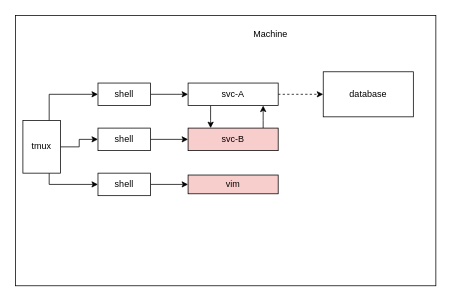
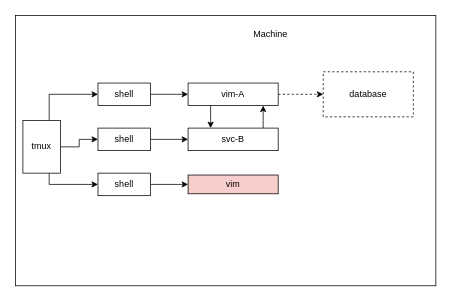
  <mxCell id="0" />
  <mxCell id="1" parent="0" />
  <mxCell id="2" value="" style="rounded=0;whiteSpace=wrap;html=1;" vertex="1" parent="1"><mxGeometry x="20" y="20" width="560" height="360" as="geometry" /></mxCell>
  <mxCell id="3" value="Machine" style="text;html=1;align=center;verticalAlign=middle;whiteSpace=wrap;rounded=0;" vertex="1" parent="1"><mxGeometry x="330" y="30" width="60" height="30" as="geometry" /></mxCell>
  <mxCell id="4" style="edgeStyle=orthogonalEdgeStyle;rounded=0;orthogonalLoop=1;jettySize=auto;html=1;dashed=1;" edge="1" parent="1" source="9" target="5"><mxGeometry relative="1" as="geometry" /></mxCell>
- <mxCell id="5" value="database" style="rounded=0;whiteSpace=wrap;html=1;" vertex="1" parent="1"><mxGeometry x="430" y="95" width="120" height="60" as="geometry" /></mxCell>
+ <mxCell id="5" value="database" style="rounded=0;whiteSpace=wrap;html=1;dashed=1;" vertex="1" parent="1"><mxGeometry x="430" y="95" width="120" height="60" as="geometry" /></mxCell>
  <mxCell id="6" value="" style="group" vertex="1" connectable="0" parent="1"><mxGeometry x="130" y="110" width="240" height="170" as="geometry" /></mxCell>
  <mxCell id="7" value="" style="group" vertex="1" connectable="0" parent="6"><mxGeometry x="120" width="120" height="170" as="geometry" /></mxCell>
  <mxCell id="8" style="edgeStyle=orthogonalEdgeStyle;rounded=0;orthogonalLoop=1;jettySize=auto;html=1;" edge="1" parent="7" source="9" target="11"><mxGeometry relative="1" as="geometry"><Array as="points"><mxPoint x="30" y="50" /><mxPoint x="30" y="50" /></Array></mxGeometry></mxCell>
- <mxCell id="9" value="svc-A" style="rounded=0;whiteSpace=wrap;html=1;" vertex="1" parent="7"><mxGeometry width="120" height="30" as="geometry" /></mxCell>
+ <mxCell id="9" value="vim-A" style="rounded=0;whiteSpace=wrap;html=1;" vertex="1" parent="7"><mxGeometry width="120" height="30" as="geometry" /></mxCell>
  <mxCell id="10" style="edgeStyle=orthogonalEdgeStyle;rounded=0;orthogonalLoop=1;jettySize=auto;html=1;" edge="1" parent="7" source="11" target="9"><mxGeometry relative="1" as="geometry"><Array as="points"><mxPoint x="100" y="50" /><mxPoint x="100" y="50" /></Array></mxGeometry></mxCell>
- <mxCell id="11" value="svc-B" style="rounded=0;whiteSpace=wrap;html=1;fillColor=#f8cecc;" vertex="1" parent="7"><mxGeometry y="60" width="120" height="30" as="geometry" /></mxCell>
+ <mxCell id="11" value="svc-B" style="rounded=0;whiteSpace=wrap;html=1;" vertex="1" parent="7"><mxGeometry y="60" width="120" height="30" as="geometry" /></mxCell>
  <mxCell id="12" value="vim" style="rounded=0;whiteSpace=wrap;html=1;fillColor=#f8cecc;" vertex="1" parent="7"><mxGeometry y="122.5" width="120" height="25" as="geometry" /></mxCell>
  <mxCell id="13" style="edgeStyle=orthogonalEdgeStyle;rounded=0;orthogonalLoop=1;jettySize=auto;html=1;" edge="1" parent="6" source="14" target="9"><mxGeometry relative="1" as="geometry" /></mxCell>
  <mxCell id="14" value="shell" style="rounded=0;whiteSpace=wrap;html=1;" vertex="1" parent="6"><mxGeometry width="70" height="30" as="geometry" /></mxCell>
  <mxCell id="15" style="edgeStyle=orthogonalEdgeStyle;rounded=0;orthogonalLoop=1;jettySize=auto;html=1;" edge="1" parent="6" source="16" target="11"><mxGeometry relative="1" as="geometry" /></mxCell>
  <mxCell id="16" value="shell" style="rounded=0;whiteSpace=wrap;html=1;" vertex="1" parent="6"><mxGeometry y="60" width="70" height="30" as="geometry" /></mxCell>
  <mxCell id="17" style="edgeStyle=orthogonalEdgeStyle;rounded=0;orthogonalLoop=1;jettySize=auto;html=1;" edge="1" parent="6" source="18" target="12"><mxGeometry relative="1" as="geometry" /></mxCell>
  <mxCell id="18" value="shell" style="rounded=0;whiteSpace=wrap;html=1;" vertex="1" parent="6"><mxGeometry y="120" width="70" height="30" as="geometry" /></mxCell>
  <mxCell id="19" style="edgeStyle=orthogonalEdgeStyle;rounded=0;orthogonalLoop=1;jettySize=auto;html=1;entryX=0;entryY=0.5;entryDx=0;entryDy=0;" edge="1" parent="1" source="22" target="16"><mxGeometry relative="1" as="geometry" /></mxCell>
  <mxCell id="20" style="edgeStyle=orthogonalEdgeStyle;rounded=0;orthogonalLoop=1;jettySize=auto;html=1;entryX=0;entryY=0.5;entryDx=0;entryDy=0;" edge="1" parent="1" source="22" target="18"><mxGeometry relative="1" as="geometry"><Array as="points"><mxPoint x="65" y="245" /></Array></mxGeometry></mxCell>
  <mxCell id="21" style="edgeStyle=orthogonalEdgeStyle;rounded=0;orthogonalLoop=1;jettySize=auto;html=1;entryX=0;entryY=0.5;entryDx=0;entryDy=0;" edge="1" parent="1" source="22" target="14"><mxGeometry relative="1" as="geometry"><Array as="points"><mxPoint x="65" y="125" /></Array></mxGeometry></mxCell>
  <mxCell id="22" value="tmux" style="rounded=0;whiteSpace=wrap;html=1;" vertex="1" parent="1"><mxGeometry x="30" y="160" width="50" height="70" as="geometry" /></mxCell>
